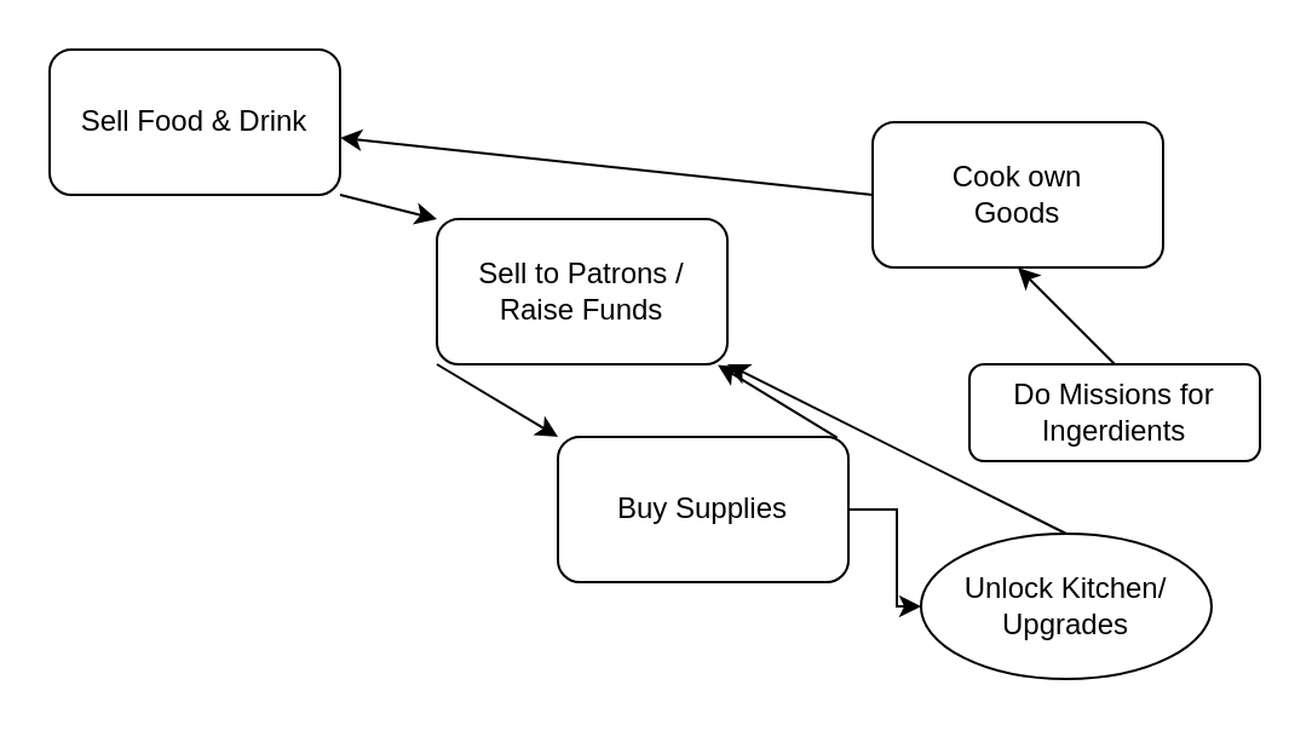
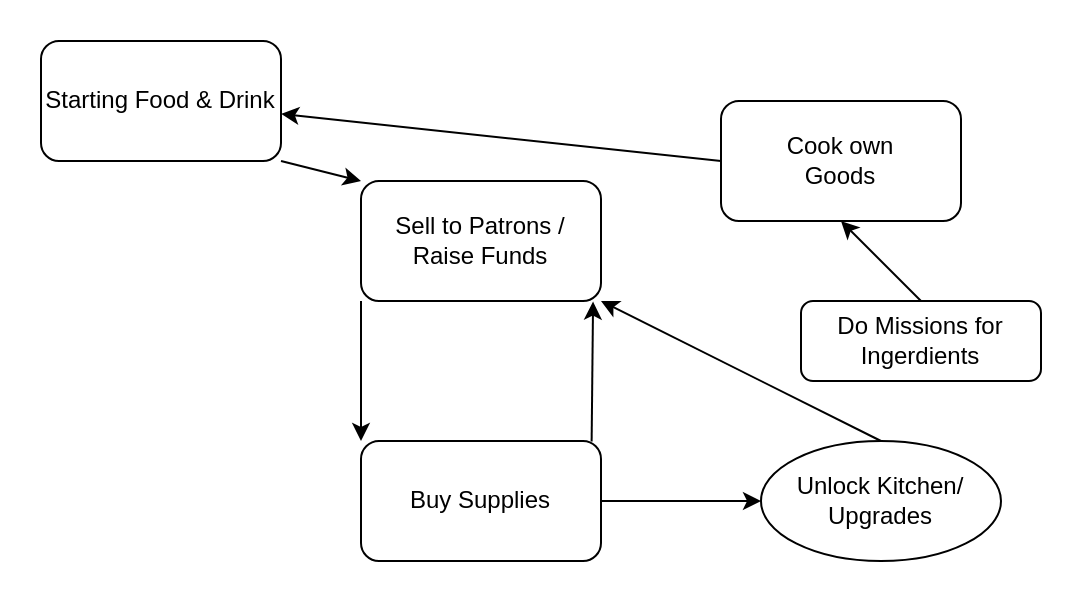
  <mxCell id="0" />
  <mxCell id="1" parent="0" />
- <mxCell id="2" value="Sell Food &amp;amp; Drink" style="rounded=1;whiteSpace=wrap;html=1;" vertex="1" parent="1"><mxGeometry x="20" y="20" width="120" height="60" as="geometry" /></mxCell>
+ <mxCell id="2" value="Starting Food &amp;amp; Drink" style="rounded=1;whiteSpace=wrap;html=1;" vertex="1" parent="1"><mxGeometry x="20" y="20" width="120" height="60" as="geometry" /></mxCell>
  <mxCell id="3" value="" style="edgeStyle=orthogonalEdgeStyle;rounded=0;orthogonalLoop=1;jettySize=auto;html=1;" edge="1" parent="1" source="4" target="9"><mxGeometry relative="1" as="geometry" /></mxCell>
- <mxCell id="4" value="Buy Supplies" style="rounded=1;whiteSpace=wrap;html=1;" vertex="1" parent="1"><mxGeometry x="230" y="180" width="120" height="60" as="geometry" /></mxCell>
+ <mxCell id="4" value="Buy Supplies" style="rounded=1;whiteSpace=wrap;html=1;" vertex="1" parent="1"><mxGeometry x="180" y="220" width="120" height="60" as="geometry" /></mxCell>
  <mxCell id="5" value="" style="endArrow=classic;html=1;rounded=0;entryX=0;entryY=0;entryDx=0;entryDy=0;exitX=1;exitY=1;exitDx=0;exitDy=0;" edge="1" parent="1" source="2" target="6"><mxGeometry width="50" height="50" relative="1" as="geometry"><mxPoint x="110" y="250" as="sourcePoint" /><mxPoint x="160" y="200" as="targetPoint" /></mxGeometry></mxCell>
  <mxCell id="6" value="Sell to Patrons /&lt;br&gt;Raise Funds" style="rounded=1;whiteSpace=wrap;html=1;" vertex="1" parent="1"><mxGeometry x="180" y="90" width="120" height="60" as="geometry" /></mxCell>
  <mxCell id="7" value="" style="endArrow=classic;html=1;rounded=0;exitX=0;exitY=1;exitDx=0;exitDy=0;entryX=0;entryY=0;entryDx=0;entryDy=0;" edge="1" parent="1" source="6" target="4"><mxGeometry width="50" height="50" relative="1" as="geometry"><mxPoint x="110" y="250" as="sourcePoint" /><mxPoint x="160" y="200" as="targetPoint" /></mxGeometry></mxCell>
  <mxCell id="8" value="" style="endArrow=classic;html=1;rounded=0;entryX=0.967;entryY=1.005;entryDx=0;entryDy=0;exitX=0.961;exitY=0.005;exitDx=0;exitDy=0;exitPerimeter=0;entryPerimeter=0;" edge="1" parent="1" source="4" target="6"><mxGeometry width="50" height="50" relative="1" as="geometry"><mxPoint x="110" y="250" as="sourcePoint" /><mxPoint x="160" y="200" as="targetPoint" /></mxGeometry></mxCell>
  <mxCell id="9" value="Unlock Kitchen/&lt;br&gt;Upgrades" style="ellipse;whiteSpace=wrap;html=1;" vertex="1" parent="1"><mxGeometry x="380" y="220" width="120" height="60" as="geometry" /></mxCell>
  <mxCell id="10" value="Do Missions for&lt;br&gt;Ingerdients" style="whiteSpace=wrap;html=1;rounded=1;" vertex="1" parent="1"><mxGeometry x="400" y="150" width="120" height="40" as="geometry" /></mxCell>
  <mxCell id="11" value="" style="endArrow=classic;html=1;rounded=0;exitX=0.5;exitY=0;exitDx=0;exitDy=0;" edge="1" parent="1" source="9" target="6"><mxGeometry width="50" height="50" relative="1" as="geometry"><mxPoint x="550" y="170" as="sourcePoint" /><mxPoint x="600" y="120" as="targetPoint" /></mxGeometry></mxCell>
  <mxCell id="12" value="Cook own&lt;br&gt;Goods" style="rounded=1;whiteSpace=wrap;html=1;" vertex="1" parent="1"><mxGeometry x="360" y="50" width="120" height="60" as="geometry" /></mxCell>
  <mxCell id="13" value="" style="endArrow=classic;html=1;rounded=0;exitX=0.5;exitY=0;exitDx=0;exitDy=0;entryX=0.5;entryY=1;entryDx=0;entryDy=0;" edge="1" parent="1" source="10" target="12"><mxGeometry width="50" height="50" relative="1" as="geometry"><mxPoint x="450" y="230" as="sourcePoint" /><mxPoint x="470" y="200" as="targetPoint" /></mxGeometry></mxCell>
  <mxCell id="14" value="" style="endArrow=classic;html=1;rounded=0;exitX=0;exitY=0.5;exitDx=0;exitDy=0;" edge="1" parent="1" source="12" target="2"><mxGeometry width="50" height="50" relative="1" as="geometry"><mxPoint x="460" y="240" as="sourcePoint" /><mxPoint x="480" y="210" as="targetPoint" /></mxGeometry></mxCell>
